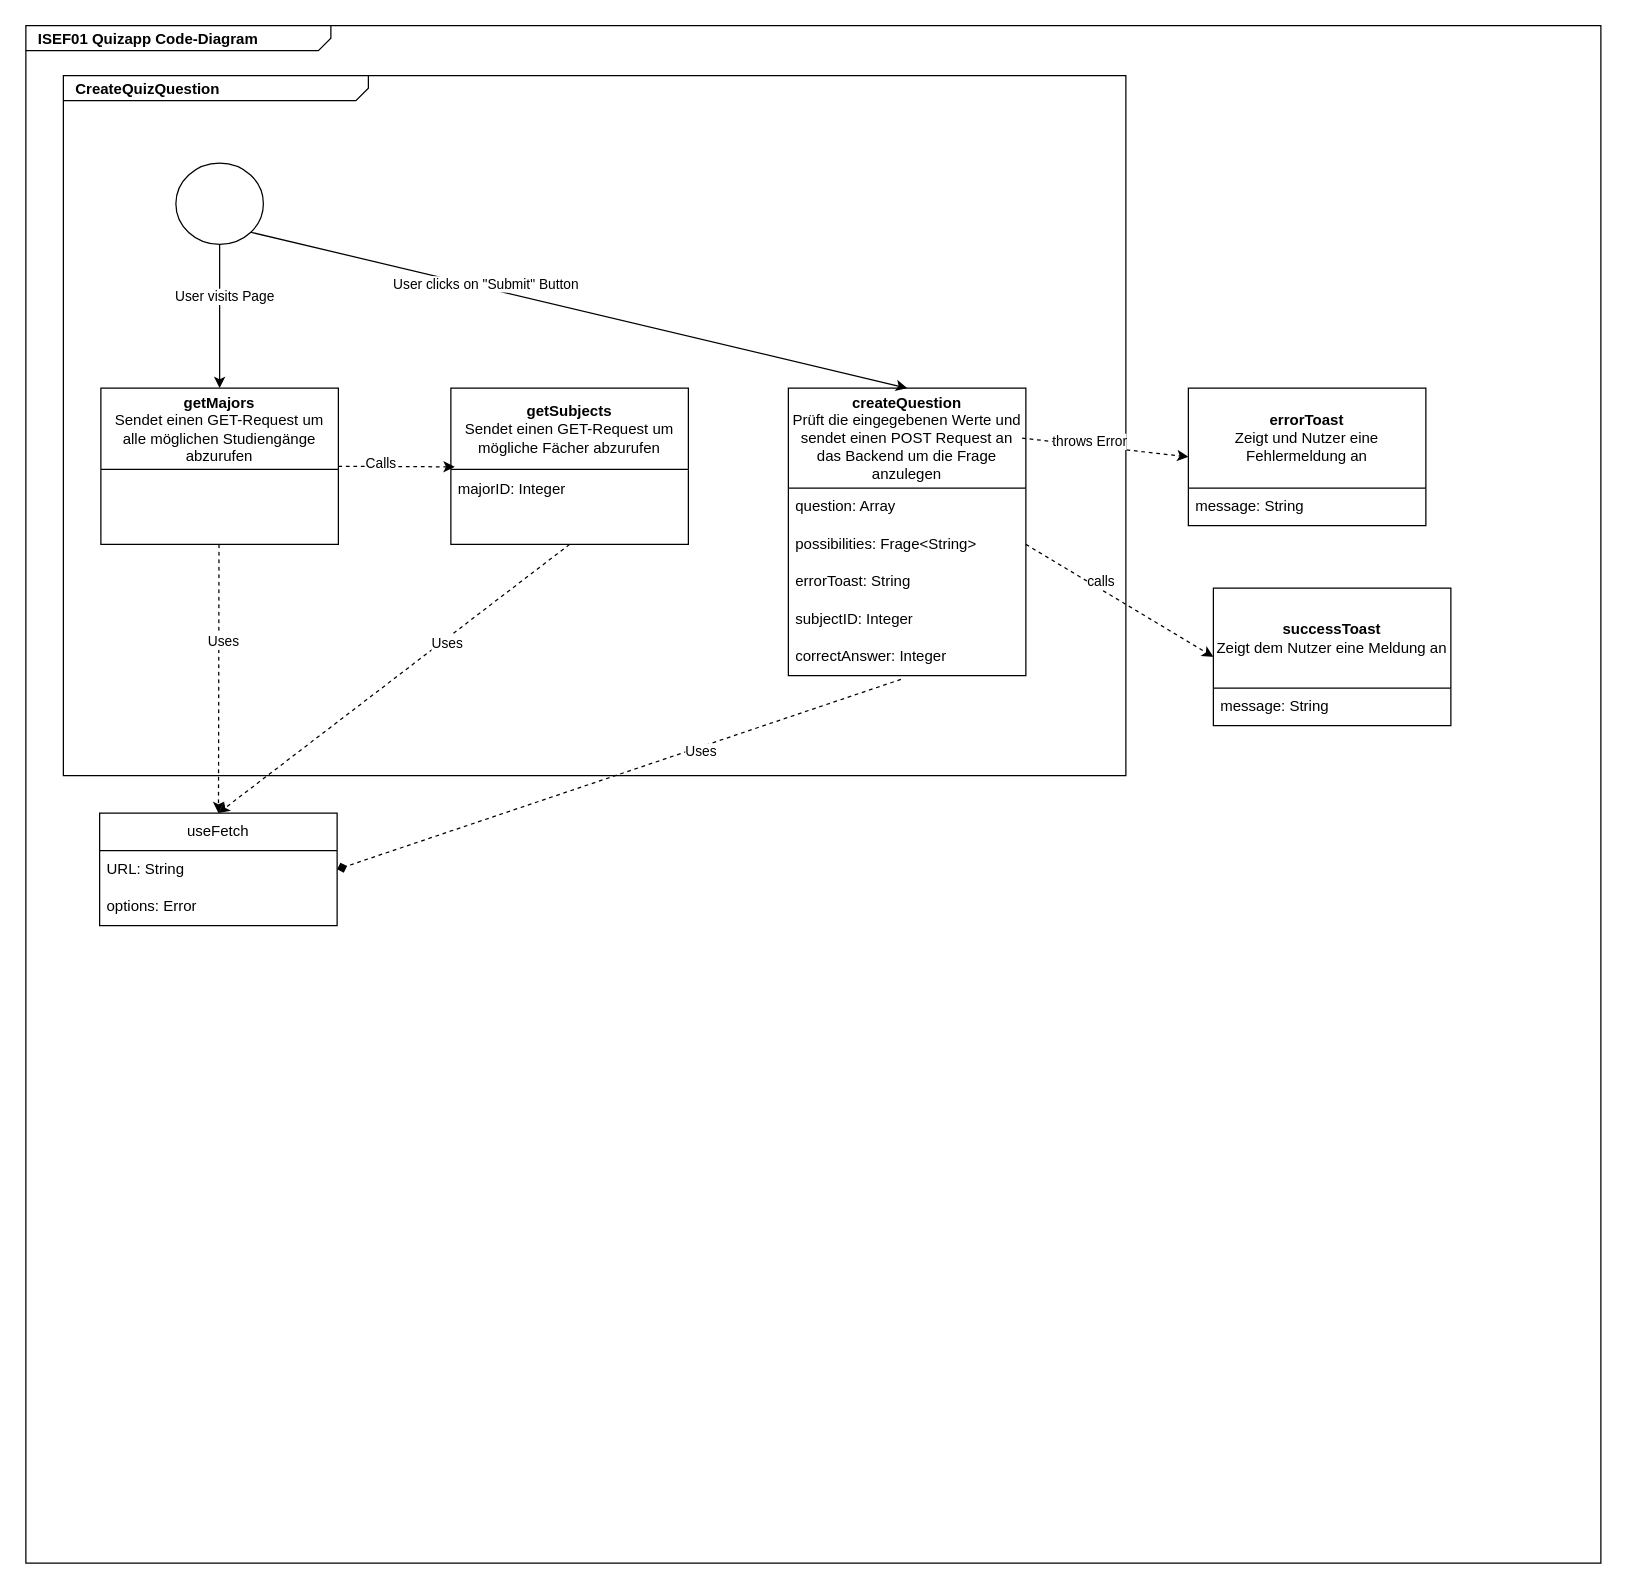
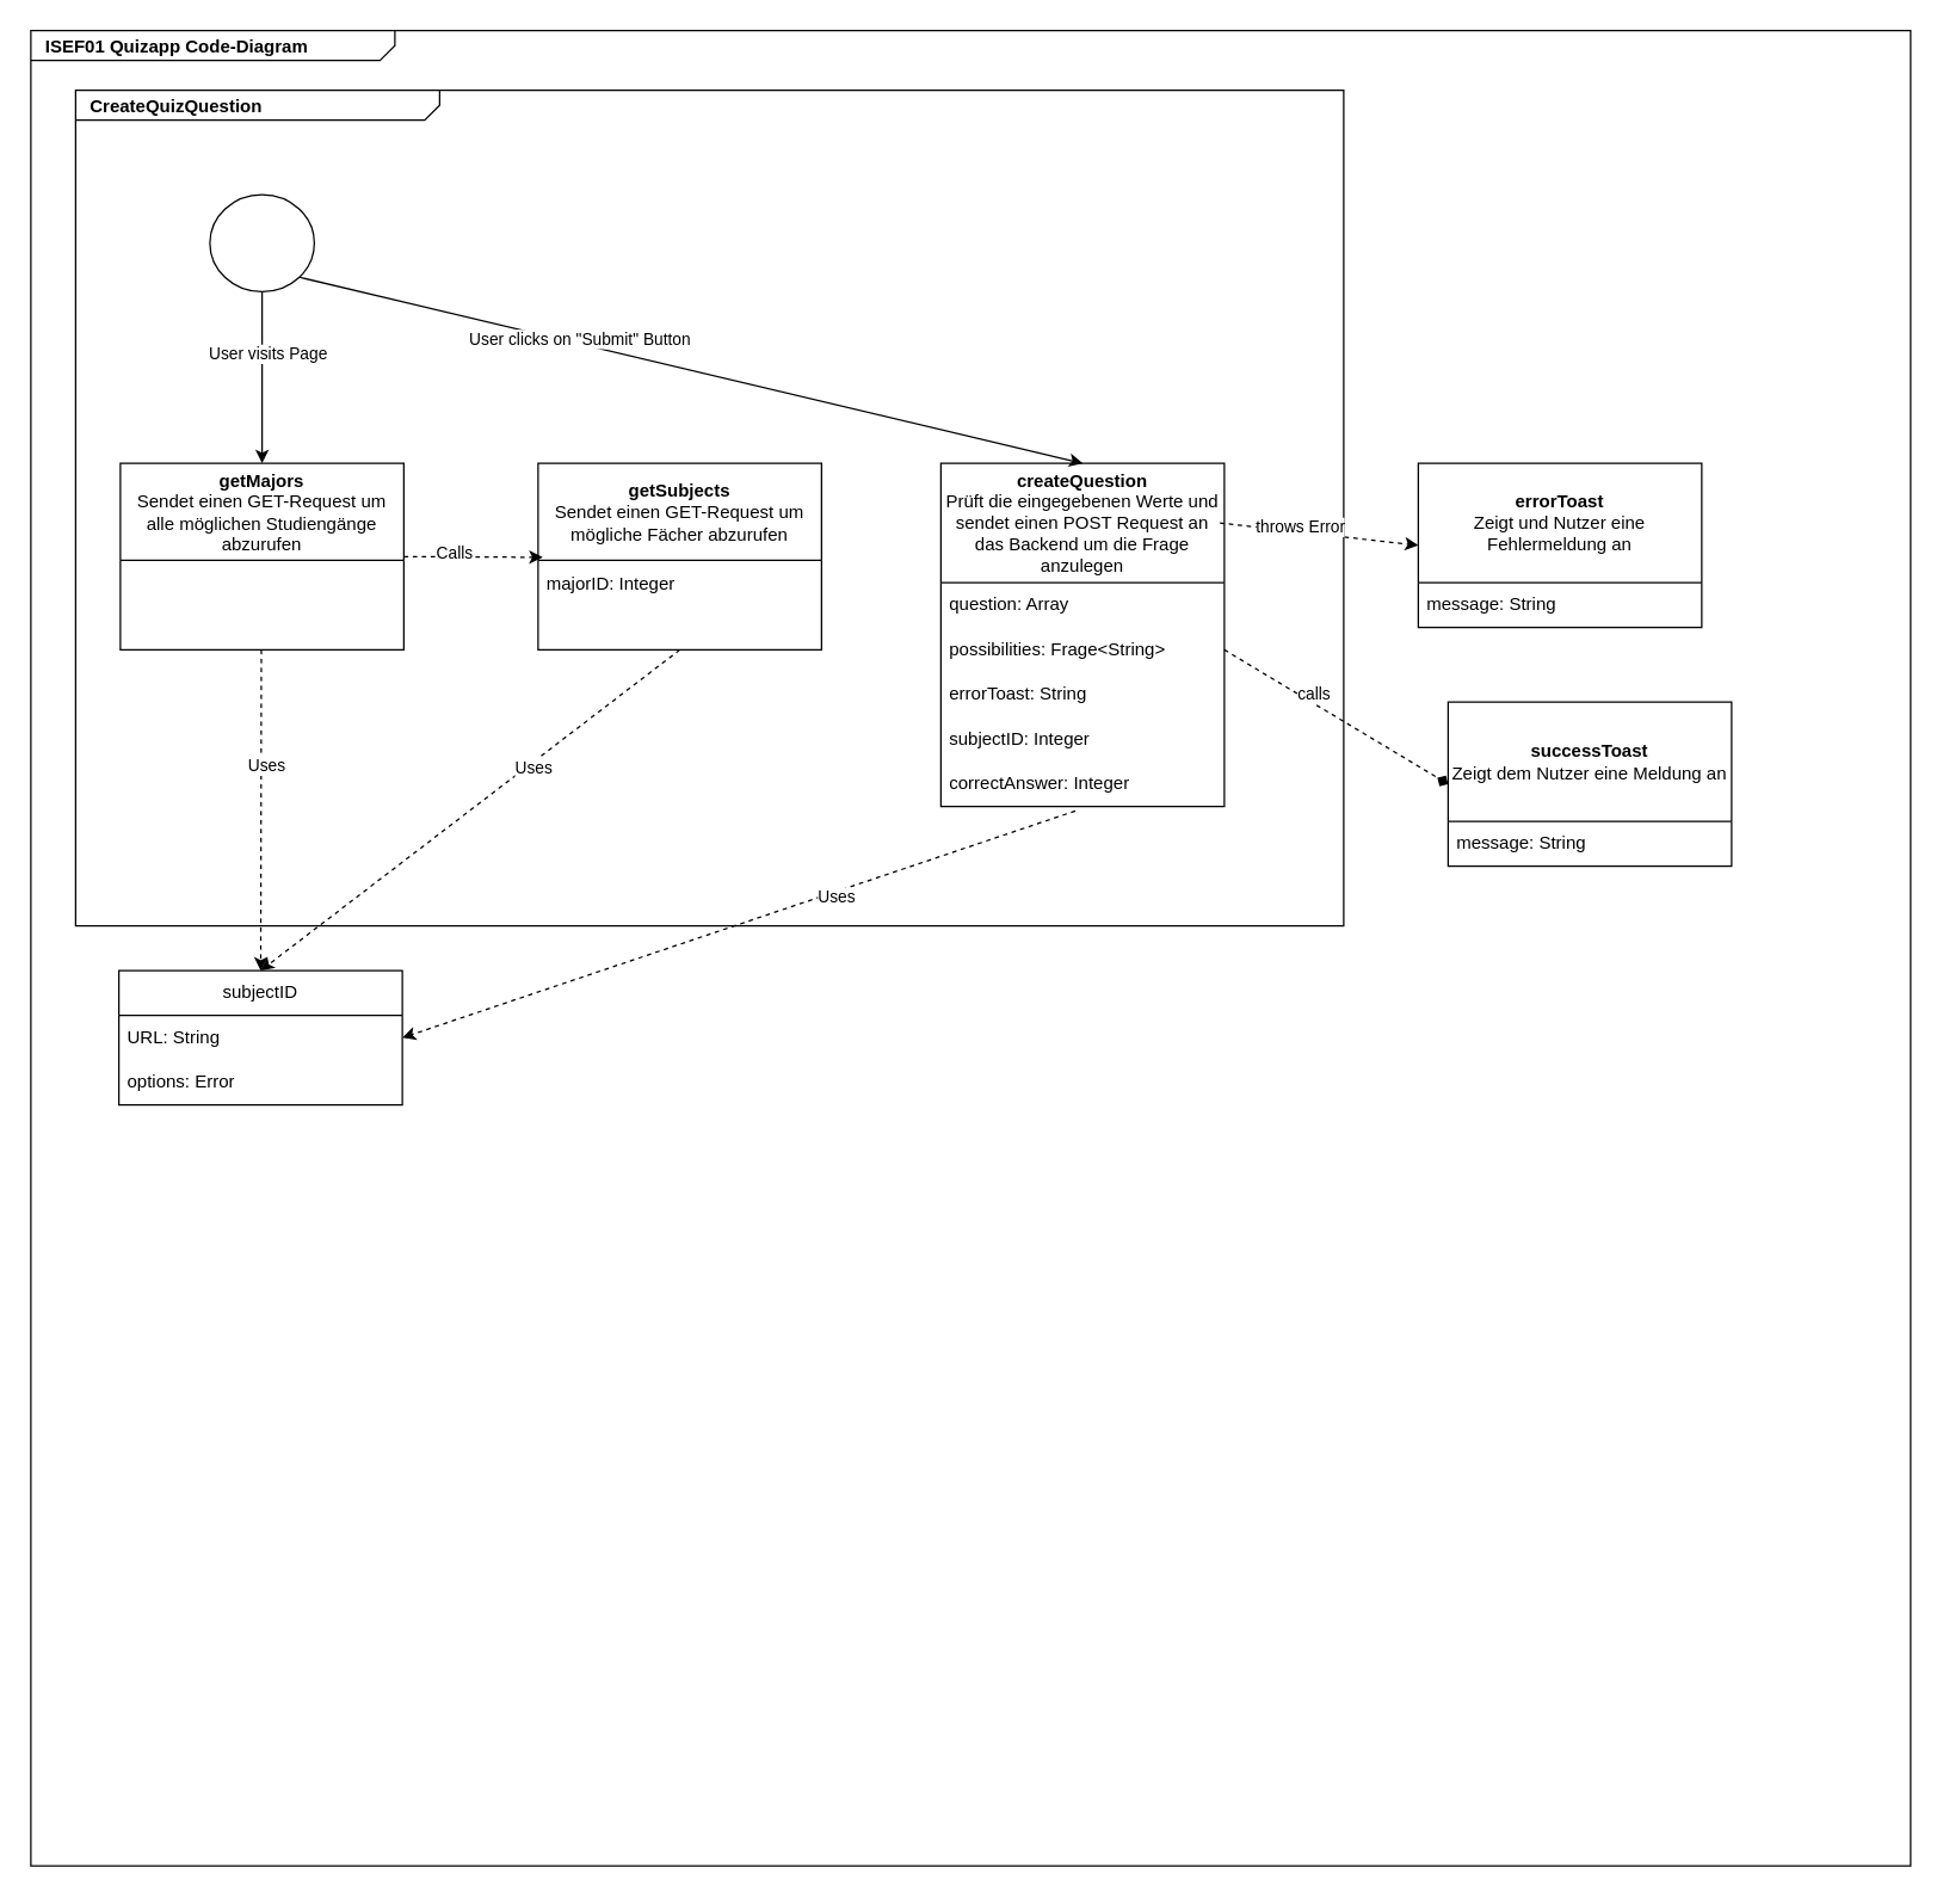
  <mxCell id="0" />
  <mxCell id="1" parent="0" />
  <mxCell id="2" value="&lt;p style=&quot;margin: 0px ; margin-top: 4px ; margin-left: 10px ; text-align: left&quot;&gt;&lt;b style=&quot;border-color: var(--border-color);&quot;&gt;ISEF01 Quizapp Code-Diagram&lt;/b&gt;&lt;br&gt;&lt;/p&gt;" style="html=1;strokeWidth=1;shape=mxgraph.sysml.package;html=1;overflow=fill;whiteSpace=wrap;fillColor=none;gradientColor=none;fontSize=12;align=center;labelX=244;" vertex="1" parent="1"><mxGeometry x="20" y="20" width="1260" height="1230" as="geometry" /></mxCell>
  <mxCell id="3" value="&lt;p style=&quot;margin: 0px ; margin-top: 4px ; margin-left: 10px ; text-align: left&quot;&gt;&lt;b&gt;CreateQuizQuestion&lt;/b&gt;&lt;/p&gt;" style="html=1;strokeWidth=1;shape=mxgraph.sysml.package;html=1;overflow=fill;whiteSpace=wrap;fillColor=none;gradientColor=none;fontSize=12;align=center;labelX=244;" vertex="1" parent="1"><mxGeometry x="50" y="60" width="850" height="560" as="geometry" /></mxCell>
  <mxCell id="4" value="&lt;b&gt;createQuestion&lt;/b&gt;&lt;br&gt;Prüft die eingegebenen Werte und sendet einen POST Request an das Backend um die Frage anzulegen" style="swimlane;fontStyle=0;childLayout=stackLayout;horizontal=1;startSize=80;horizontalStack=0;resizeParent=1;resizeParentMax=0;resizeLast=0;collapsible=1;marginBottom=0;whiteSpace=wrap;html=1;" vertex="1" parent="1"><mxGeometry x="630" y="310" width="190" height="230" as="geometry" /></mxCell>
  <mxCell id="5" value="question: Array" style="text;strokeColor=none;fillColor=none;align=left;verticalAlign=middle;spacingLeft=4;spacingRight=4;overflow=hidden;points=[[0,0.5],[1,0.5]];portConstraint=eastwest;rotatable=0;whiteSpace=wrap;html=1;" vertex="1" parent="4"><mxGeometry y="80" width="190" height="30" as="geometry" /></mxCell>
  <mxCell id="6" value="possibilities: Frage&amp;lt;String&amp;gt;" style="text;strokeColor=none;fillColor=none;align=left;verticalAlign=middle;spacingLeft=4;spacingRight=4;overflow=hidden;points=[[0,0.5],[1,0.5]];portConstraint=eastwest;rotatable=0;whiteSpace=wrap;html=1;" vertex="1" parent="4"><mxGeometry y="110" width="190" height="30" as="geometry" /></mxCell>
  <mxCell id="7" value="errorToast: String" style="text;strokeColor=none;fillColor=none;align=left;verticalAlign=middle;spacingLeft=4;spacingRight=4;overflow=hidden;points=[[0,0.5],[1,0.5]];portConstraint=eastwest;rotatable=0;whiteSpace=wrap;html=1;" vertex="1" parent="4"><mxGeometry y="140" width="190" height="30" as="geometry" /></mxCell>
  <mxCell id="8" value="subjectID: Integer" style="text;strokeColor=none;fillColor=none;align=left;verticalAlign=middle;spacingLeft=4;spacingRight=4;overflow=hidden;points=[[0,0.5],[1,0.5]];portConstraint=eastwest;rotatable=0;whiteSpace=wrap;html=1;" vertex="1" parent="4"><mxGeometry y="170" width="190" height="30" as="geometry" /></mxCell>
  <mxCell id="9" value="correctAnswer: Integer" style="text;strokeColor=none;fillColor=none;align=left;verticalAlign=middle;spacingLeft=4;spacingRight=4;overflow=hidden;points=[[0,0.5],[1,0.5]];portConstraint=eastwest;rotatable=0;whiteSpace=wrap;html=1;" vertex="1" parent="4"><mxGeometry y="200" width="190" height="30" as="geometry" /></mxCell>
  <mxCell id="10" value="" style="ellipse;whiteSpace=wrap;html=1;" vertex="1" parent="1"><mxGeometry x="140" y="130" width="70" height="65" as="geometry" /></mxCell>
  <mxCell id="11" value="&lt;b&gt;getMajors&lt;/b&gt;&lt;br&gt;Sendet einen GET-Request um alle möglichen Studiengänge abzurufen" style="swimlane;fontStyle=0;childLayout=stackLayout;horizontal=1;startSize=65;horizontalStack=0;resizeParent=1;resizeParentMax=0;resizeLast=0;collapsible=1;marginBottom=0;whiteSpace=wrap;html=1;" vertex="1" parent="1"><mxGeometry x="80" y="310" width="190" height="125" as="geometry" /></mxCell>
- <mxCell id="12" value="useFetch" style="swimlane;fontStyle=0;childLayout=stackLayout;horizontal=1;startSize=30;horizontalStack=0;resizeParent=1;resizeParentMax=0;resizeLast=0;collapsible=1;marginBottom=0;whiteSpace=wrap;html=1;" vertex="1" parent="1"><mxGeometry x="79" y="650" width="190" height="90" as="geometry" /></mxCell>
+ <mxCell id="12" value="subjectID" style="swimlane;fontStyle=0;childLayout=stackLayout;horizontal=1;startSize=30;horizontalStack=0;resizeParent=1;resizeParentMax=0;resizeLast=0;collapsible=1;marginBottom=0;whiteSpace=wrap;html=1;" vertex="1" parent="1"><mxGeometry x="79" y="650" width="190" height="90" as="geometry" /></mxCell>
  <mxCell id="13" value="URL: String" style="text;strokeColor=none;fillColor=none;align=left;verticalAlign=middle;spacingLeft=4;spacingRight=4;overflow=hidden;points=[[0,0.5],[1,0.5]];portConstraint=eastwest;rotatable=0;whiteSpace=wrap;html=1;" vertex="1" parent="12"><mxGeometry y="30" width="190" height="30" as="geometry" /></mxCell>
  <mxCell id="14" value="options: Error" style="text;strokeColor=none;fillColor=none;align=left;verticalAlign=middle;spacingLeft=4;spacingRight=4;overflow=hidden;points=[[0,0.5],[1,0.5]];portConstraint=eastwest;rotatable=0;whiteSpace=wrap;html=1;" vertex="1" parent="12"><mxGeometry y="60" width="190" height="30" as="geometry" /></mxCell>
  <mxCell id="15" value="&lt;b&gt;getSubjects&lt;/b&gt;&lt;br&gt;Sendet einen GET-Request um mögliche Fächer abzurufen" style="swimlane;fontStyle=0;childLayout=stackLayout;horizontal=1;startSize=65;horizontalStack=0;resizeParent=1;resizeParentMax=0;resizeLast=0;collapsible=1;marginBottom=0;whiteSpace=wrap;html=1;" vertex="1" parent="1"><mxGeometry x="360" y="310" width="190" height="125" as="geometry" /></mxCell>
  <mxCell id="16" value="majorID: Integer" style="text;strokeColor=none;fillColor=none;align=left;verticalAlign=middle;spacingLeft=4;spacingRight=4;overflow=hidden;points=[[0,0.5],[1,0.5]];portConstraint=eastwest;rotatable=0;whiteSpace=wrap;html=1;" vertex="1" parent="1"><mxGeometry x="360" y="376" width="190" height="30" as="geometry" /></mxCell>
  <mxCell id="17" value="" style="endArrow=classic;html=1;rounded=0;exitX=0.5;exitY=1;exitDx=0;exitDy=0;entryX=0.5;entryY=0;entryDx=0;entryDy=0;" edge="1" parent="1" source="10" target="11"><mxGeometry width="50" height="50" relative="1" as="geometry"><mxPoint x="330" y="200" as="sourcePoint" /><mxPoint x="380" y="150" as="targetPoint" /></mxGeometry></mxCell>
  <mxCell id="18" value="User visits Page" style="edgeLabel;html=1;align=center;verticalAlign=middle;resizable=0;points=[];" vertex="1" connectable="0" parent="17"><mxGeometry x="-0.287" y="3" relative="1" as="geometry"><mxPoint as="offset" /></mxGeometry></mxCell>
  <mxCell id="19" value="" style="endArrow=classic;html=1;rounded=0;exitX=0.5;exitY=1;exitDx=0;exitDy=0;dashed=1;" edge="1" parent="1" target="12"><mxGeometry width="50" height="50" relative="1" as="geometry"><mxPoint x="174.5" y="435" as="sourcePoint" /><mxPoint x="174.5" y="550" as="targetPoint" /></mxGeometry></mxCell>
  <mxCell id="20" value="Uses" style="edgeLabel;html=1;align=center;verticalAlign=middle;resizable=0;points=[];" vertex="1" connectable="0" parent="19"><mxGeometry x="-0.287" y="3" relative="1" as="geometry"><mxPoint as="offset" /></mxGeometry></mxCell>
  <mxCell id="21" value="" style="endArrow=classic;html=1;rounded=0;exitX=1;exitY=0.5;exitDx=0;exitDy=0;entryX=0.016;entryY=-0.1;entryDx=0;entryDy=0;dashed=1;entryPerimeter=0;" edge="1" parent="1" source="11" target="16"><mxGeometry width="50" height="50" relative="1" as="geometry"><mxPoint x="184.5" y="445" as="sourcePoint" /><mxPoint x="184.5" y="560" as="targetPoint" /></mxGeometry></mxCell>
  <mxCell id="22" value="Calls" style="edgeLabel;html=1;align=center;verticalAlign=middle;resizable=0;points=[];" vertex="1" connectable="0" parent="21"><mxGeometry x="-0.287" y="3" relative="1" as="geometry"><mxPoint as="offset" /></mxGeometry></mxCell>
  <mxCell id="23" value="" style="endArrow=classic;html=1;rounded=0;exitX=0.5;exitY=1;exitDx=0;exitDy=0;dashed=1;entryX=0.5;entryY=0;entryDx=0;entryDy=0;" edge="1" parent="1" source="15" target="12"><mxGeometry width="50" height="50" relative="1" as="geometry"><mxPoint x="184.5" y="445" as="sourcePoint" /><mxPoint x="180" y="550" as="targetPoint" /></mxGeometry></mxCell>
  <mxCell id="24" value="Uses" style="edgeLabel;html=1;align=center;verticalAlign=middle;resizable=0;points=[];" vertex="1" connectable="0" parent="23"><mxGeometry x="-0.287" y="3" relative="1" as="geometry"><mxPoint as="offset" /></mxGeometry></mxCell>
- <mxCell id="25" value="" style="endArrow=diamond;html=1;rounded=0;exitX=0.474;exitY=1.1;exitDx=0;exitDy=0;dashed=1;entryX=1;entryY=0.5;entryDx=0;entryDy=0;exitPerimeter=0;" edge="1" parent="1" source="9" target="13"><mxGeometry width="50" height="50" relative="1" as="geometry"><mxPoint x="465" y="445" as="sourcePoint" /><mxPoint x="190" y="560" as="targetPoint" /></mxGeometry></mxCell>
+ <mxCell id="25" value="" style="endArrow=classic;html=1;rounded=0;exitX=0.474;exitY=1.1;exitDx=0;exitDy=0;dashed=1;entryX=1;entryY=0.5;entryDx=0;entryDy=0;exitPerimeter=0;" edge="1" parent="1" source="9" target="13"><mxGeometry width="50" height="50" relative="1" as="geometry"><mxPoint x="465" y="445" as="sourcePoint" /><mxPoint x="190" y="560" as="targetPoint" /></mxGeometry></mxCell>
  <mxCell id="26" value="Uses" style="edgeLabel;html=1;align=center;verticalAlign=middle;resizable=0;points=[];" vertex="1" connectable="0" parent="25"><mxGeometry x="-0.287" y="3" relative="1" as="geometry"><mxPoint as="offset" /></mxGeometry></mxCell>
  <mxCell id="27" value="&lt;b&gt;errorToast&lt;/b&gt;&lt;br&gt;Zeigt und Nutzer eine Fehlermeldung an" style="swimlane;fontStyle=0;childLayout=stackLayout;horizontal=1;startSize=80;horizontalStack=0;resizeParent=1;resizeParentMax=0;resizeLast=0;collapsible=1;marginBottom=0;whiteSpace=wrap;html=1;" vertex="1" parent="1"><mxGeometry x="950" y="310" width="190" height="110" as="geometry" /></mxCell>
  <mxCell id="28" value="message: String" style="text;strokeColor=none;fillColor=none;align=left;verticalAlign=middle;spacingLeft=4;spacingRight=4;overflow=hidden;points=[[0,0.5],[1,0.5]];portConstraint=eastwest;rotatable=0;whiteSpace=wrap;html=1;" vertex="1" parent="27"><mxGeometry y="80" width="190" height="30" as="geometry" /></mxCell>
  <mxCell id="29" value="" style="endArrow=classic;html=1;rounded=0;exitX=1;exitY=1;exitDx=0;exitDy=0;entryX=0.5;entryY=0;entryDx=0;entryDy=0;" edge="1" parent="1" source="10" target="4"><mxGeometry width="50" height="50" relative="1" as="geometry"><mxPoint x="185" y="205" as="sourcePoint" /><mxPoint x="185" y="320" as="targetPoint" /></mxGeometry></mxCell>
  <mxCell id="30" value="User clicks on &quot;Submit&quot; Button" style="edgeLabel;html=1;align=center;verticalAlign=middle;resizable=0;points=[];" vertex="1" connectable="0" parent="29"><mxGeometry x="-0.287" y="3" relative="1" as="geometry"><mxPoint as="offset" /></mxGeometry></mxCell>
  <mxCell id="31" value="" style="endArrow=classic;html=1;rounded=0;entryX=0;entryY=0.5;entryDx=0;entryDy=0;dashed=1;" edge="1" parent="1" target="27"><mxGeometry width="50" height="50" relative="1" as="geometry"><mxPoint x="817" y="350" as="sourcePoint" /><mxPoint x="910" y="350" as="targetPoint" /></mxGeometry></mxCell>
  <mxCell id="32" value="throws Error" style="edgeLabel;html=1;align=center;verticalAlign=middle;resizable=0;points=[];" vertex="1" connectable="0" parent="31"><mxGeometry x="-0.287" y="3" relative="1" as="geometry"><mxPoint x="5" as="offset" /></mxGeometry></mxCell>
  <mxCell id="33" value="&lt;b&gt;successToast&lt;/b&gt;&lt;br&gt;Zeigt dem Nutzer eine Meldung an" style="swimlane;fontStyle=0;childLayout=stackLayout;horizontal=1;startSize=80;horizontalStack=0;resizeParent=1;resizeParentMax=0;resizeLast=0;collapsible=1;marginBottom=0;whiteSpace=wrap;html=1;" vertex="1" parent="1"><mxGeometry x="970" y="470" width="190" height="110" as="geometry" /></mxCell>
  <mxCell id="34" value="message: String" style="text;strokeColor=none;fillColor=none;align=left;verticalAlign=middle;spacingLeft=4;spacingRight=4;overflow=hidden;points=[[0,0.5],[1,0.5]];portConstraint=eastwest;rotatable=0;whiteSpace=wrap;html=1;" vertex="1" parent="33"><mxGeometry y="80" width="190" height="30" as="geometry" /></mxCell>
- <mxCell id="35" value="" style="endArrow=classic;html=1;rounded=0;exitX=1;exitY=0.5;exitDx=0;exitDy=0;entryX=0;entryY=0.5;entryDx=0;entryDy=0;dashed=1;" edge="1" parent="1" source="6" target="33"><mxGeometry width="50" height="50" relative="1" as="geometry"><mxPoint x="827" y="360" as="sourcePoint" /><mxPoint x="920" y="360" as="targetPoint" /></mxGeometry></mxCell>
+ <mxCell id="35" value="" style="endArrow=diamond;html=1;rounded=0;exitX=1;exitY=0.5;exitDx=0;exitDy=0;entryX=0;entryY=0.5;entryDx=0;entryDy=0;dashed=1;" edge="1" parent="1" source="6" target="33"><mxGeometry width="50" height="50" relative="1" as="geometry"><mxPoint x="827" y="360" as="sourcePoint" /><mxPoint x="920" y="360" as="targetPoint" /></mxGeometry></mxCell>
  <mxCell id="36" value="calls" style="edgeLabel;html=1;align=center;verticalAlign=middle;resizable=0;points=[];" vertex="1" connectable="0" parent="35"><mxGeometry x="-0.287" y="3" relative="1" as="geometry"><mxPoint x="5" as="offset" /></mxGeometry></mxCell>
